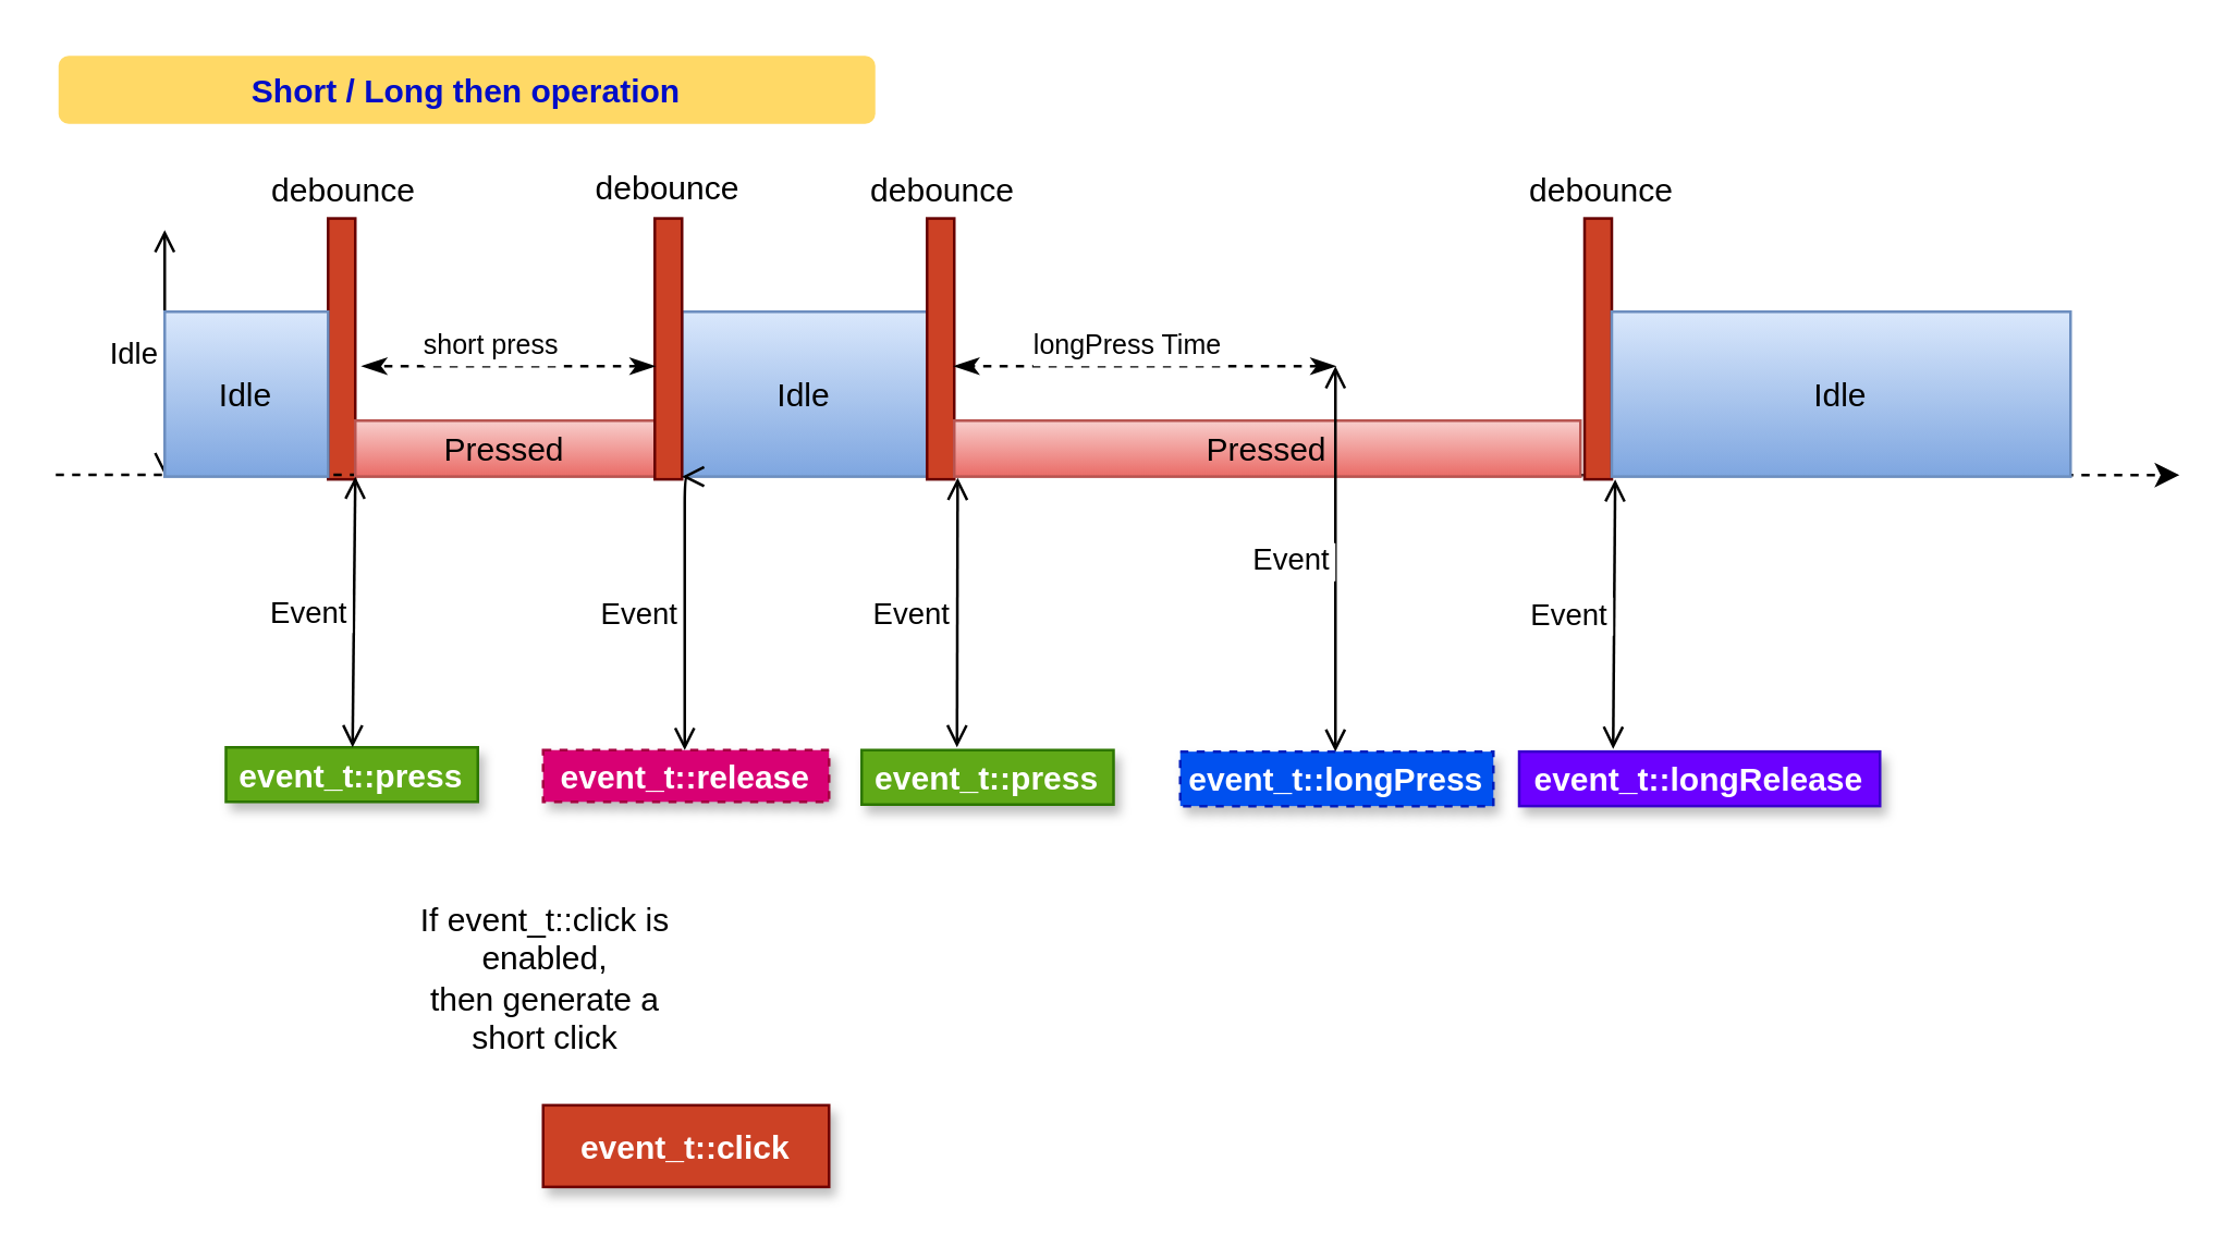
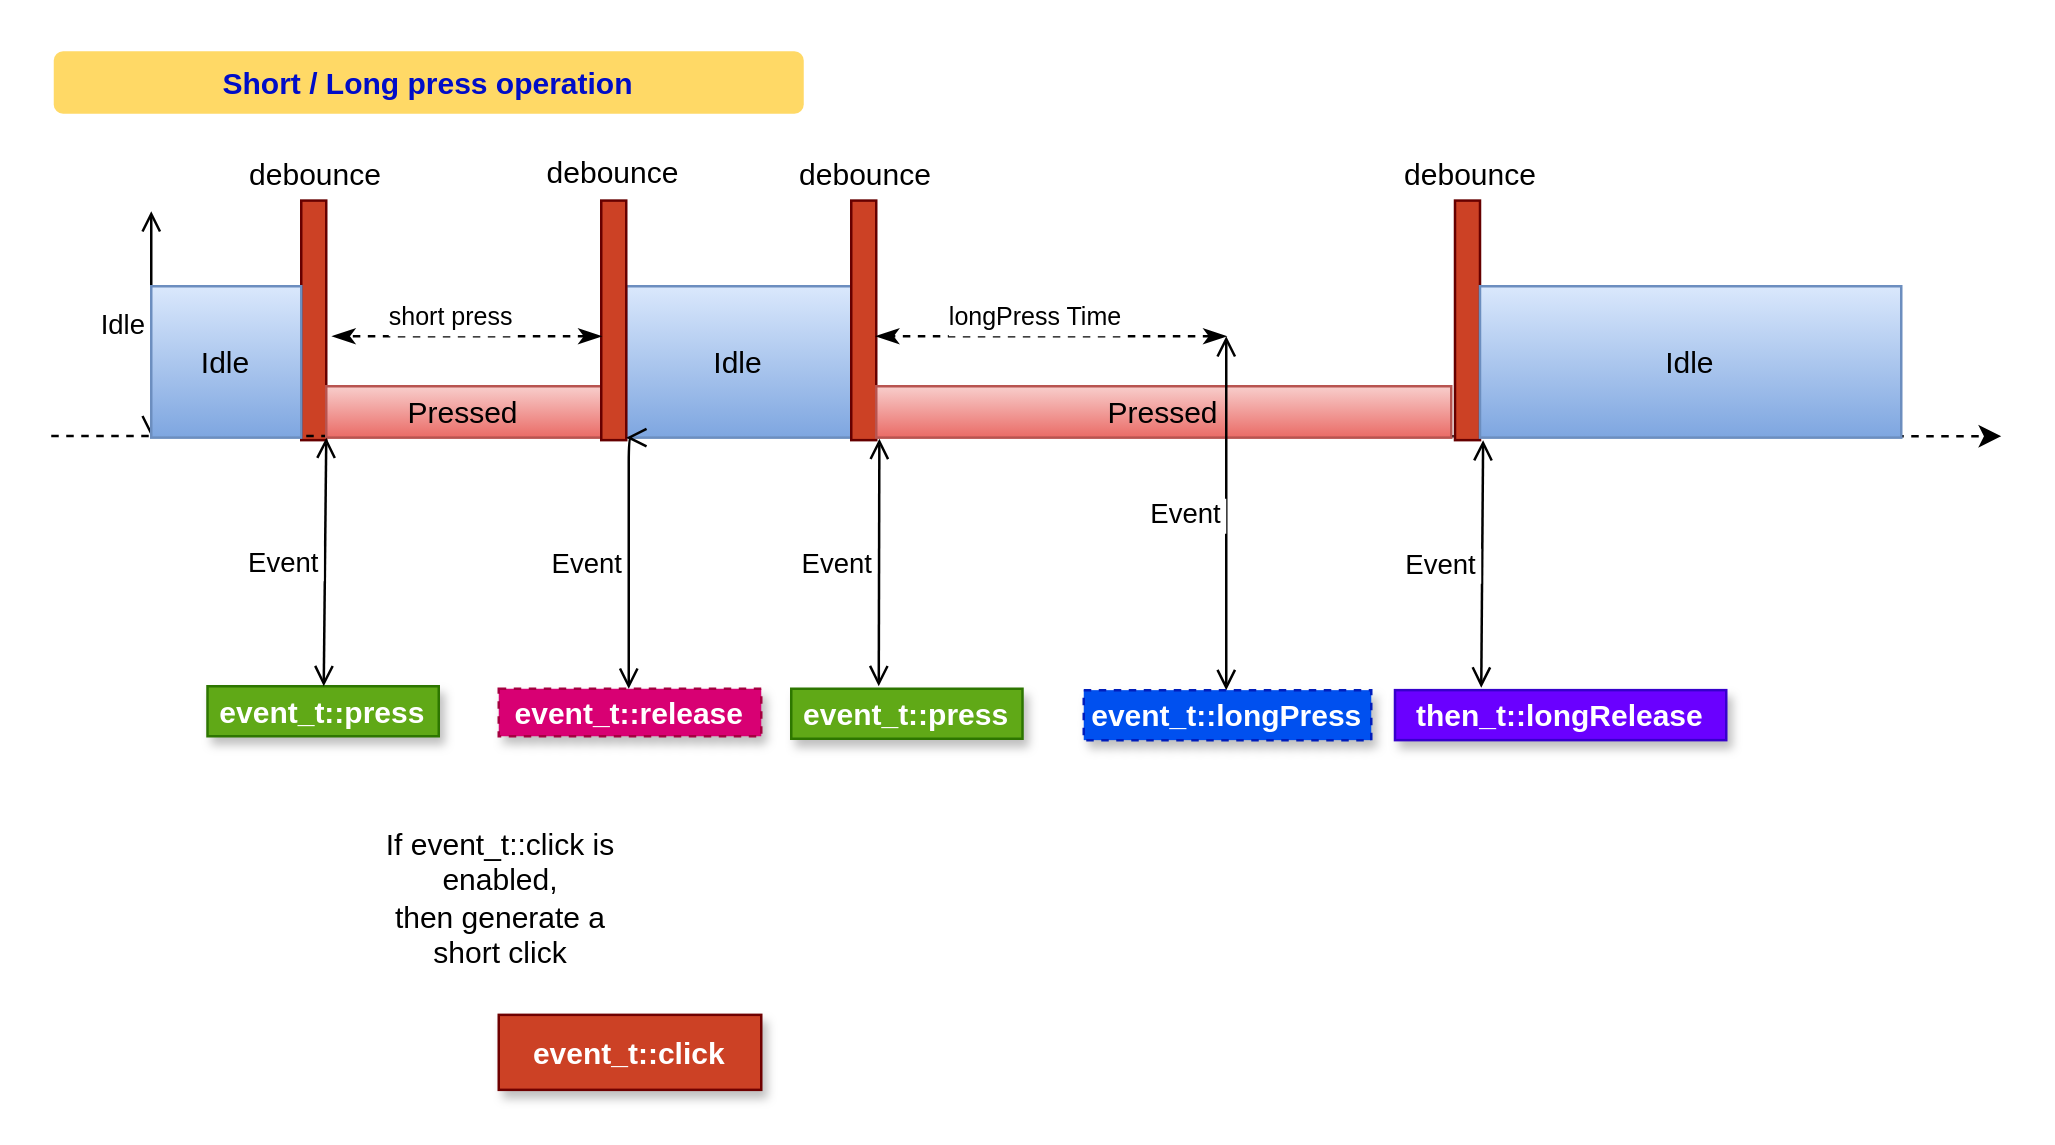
  <mxCell id="0" />
  <mxCell id="1" parent="0" />
  <mxCell id="2" value="event_t::press" style="shadow=1;fillColor=#60a917;strokeColor=#2D7600;fontColor=#ffffff;fontStyle=1" vertex="1" parent="1"><mxGeometry x="82.5" y="274" width="92.5" height="20" as="geometry" /></mxCell>
  <mxCell id="3" value="" style="fillColor=#CC4125;strokeColor=#660000" vertex="1" parent="1"><mxGeometry x="120" y="79.727" width="10" height="95.833" as="geometry" /></mxCell>
- <mxCell id="4" value="Short / Long then operation" style="rounded=1;fontStyle=1;fillColor=#FFD966;strokeColor=none;fontColor=#000DC7;" vertex="1" parent="1"><mxGeometry x="21" y="20" width="300" height="25" as="geometry" /></mxCell>
+ <mxCell id="4" value="Short / Long press operation" style="rounded=1;fontStyle=1;fillColor=#FFD966;strokeColor=none;fontColor=#000DC7;" vertex="1" parent="1"><mxGeometry x="21" y="20" width="300" height="25" as="geometry" /></mxCell>
  <mxCell id="5" value="Idle" style="edgeStyle=elbowEdgeStyle;elbow=horizontal;startArrow=open;endArrow=open;labelPosition=left;align=right" edge="1" parent="1"><mxGeometry width="100" height="100" as="geometry"><mxPoint x="60" y="84" as="sourcePoint" /><mxPoint x="60" y="174" as="targetPoint" /><mxPoint as="offset" /></mxGeometry></mxCell>
  <mxCell id="6" value="" style="edgeStyle=elbowEdgeStyle;elbow=vertical;dashed=1;verticalLabelPosition=bottom;verticalAlign=bottom" edge="1" parent="1"><mxGeometry x="540" y="559.078" width="100" height="100" as="geometry"><mxPoint x="20" y="173.86" as="sourcePoint" /><mxPoint x="800" y="174" as="targetPoint" /><Array as="points" /></mxGeometry></mxCell>
  <mxCell id="7" value="Idle" style="fillColor=#dae8fc;gradientColor=#7ea6e0;strokeColor=#6c8ebf;" vertex="1" parent="1"><mxGeometry x="60" y="114" width="60" height="60.56" as="geometry" /></mxCell>
  <mxCell id="8" value="Pressed" style="fillColor=#f8cecc;gradientColor=#ea6b66;strokeColor=#b85450;" vertex="1" parent="1"><mxGeometry x="130" y="154" width="110" height="20.56" as="geometry" /></mxCell>
  <mxCell id="9" value="debounce" style="text;html=1;strokeColor=none;fillColor=none;align=center;verticalAlign=middle;whiteSpace=wrap;rounded=0;" vertex="1" parent="1"><mxGeometry x="96" y="54.73" width="60" height="30" as="geometry" /></mxCell>
  <mxCell id="10" value="Event" style="edgeStyle=elbowEdgeStyle;elbow=horizontal;startArrow=open;endArrow=open;labelPosition=left;align=right;entryX=0.5;entryY=0;entryDx=0;entryDy=0;exitX=0;exitY=1;exitDx=0;exitDy=0;" edge="1" parent="1" source="8" target="2"><mxGeometry width="100" height="100" as="geometry"><mxPoint x="129" y="174.56" as="sourcePoint" /><mxPoint x="129.004" y="273" as="targetPoint" /><mxPoint as="offset" /></mxGeometry></mxCell>
  <mxCell id="11" value="Idle" style="fillColor=#dae8fc;gradientColor=#7ea6e0;strokeColor=#6c8ebf;" vertex="1" parent="1"><mxGeometry x="250" y="114" width="90" height="60.56" as="geometry" /></mxCell>
  <mxCell id="12" value="" style="fillColor=#CC4125;strokeColor=#660000" vertex="1" parent="1"><mxGeometry x="240" y="79.727" width="10" height="95.833" as="geometry" /></mxCell>
  <mxCell id="13" value="debounce" style="text;html=1;strokeColor=none;fillColor=none;align=center;verticalAlign=middle;whiteSpace=wrap;rounded=0;" vertex="1" parent="1"><mxGeometry x="215" y="53.73" width="60" height="30" as="geometry" /></mxCell>
  <mxCell id="14" value="event_t::release" style="shadow=1;fillColor=#d80073;strokeColor=#A50040;fontColor=#ffffff;fontStyle=1;dashed=1;" vertex="1" parent="1"><mxGeometry x="199" y="275" width="105" height="19" as="geometry" /></mxCell>
  <mxCell id="15" value="Event" style="edgeStyle=elbowEdgeStyle;elbow=horizontal;startArrow=open;endArrow=open;labelPosition=left;align=right;entryX=0.5;entryY=0;entryDx=0;entryDy=0;exitX=0;exitY=1;exitDx=0;exitDy=0;" edge="1" parent="1" source="11" target="14"><mxGeometry width="100" height="100" as="geometry"><mxPoint x="257.5" y="176" as="sourcePoint" /><mxPoint x="256.504" y="274" as="targetPoint" /><mxPoint as="offset" /></mxGeometry></mxCell>
  <mxCell id="16" value="short press" style="edgeStyle=elbowEdgeStyle;elbow=vertical;dashed=1;verticalLabelPosition=bottom;verticalAlign=top;startArrow=classicThin;startFill=1;endArrow=classicThin;endFill=1;fontSize=10;" edge="1" parent="1"><mxGeometry width="100" height="100" as="geometry"><mxPoint x="240" y="134" as="sourcePoint" /><mxPoint x="132.5" y="133.997" as="targetPoint" /><Array as="points" /><mxPoint x="-6" y="-20" as="offset" /></mxGeometry></mxCell>
  <mxCell id="17" value="event_t::click" style="shadow=1;fillColor=#cc4125;strokeColor=#6F0000;fontColor=#ffffff;fontStyle=1;" vertex="1" parent="1"><mxGeometry x="199" y="405.44" width="105" height="30" as="geometry" /></mxCell>
  <mxCell id="18" value="If&amp;nbsp;event_t::click is enabled,&lt;br&gt;then generate a short click" style="text;html=1;strokeColor=none;fillColor=none;align=center;verticalAlign=middle;whiteSpace=wrap;rounded=0;" vertex="1" parent="1"><mxGeometry x="150" y="324" width="100" height="70" as="geometry" /></mxCell>
  <mxCell id="19" value="" style="fillColor=#CC4125;strokeColor=#660000" vertex="1" parent="1"><mxGeometry x="340" y="79.727" width="10" height="95.833" as="geometry" /></mxCell>
  <mxCell id="20" value="debounce" style="text;html=1;strokeColor=none;fillColor=none;align=center;verticalAlign=middle;whiteSpace=wrap;rounded=0;" vertex="1" parent="1"><mxGeometry x="316" y="54.73" width="60" height="30" as="geometry" /></mxCell>
  <mxCell id="21" value="Pressed" style="fillColor=#f8cecc;gradientColor=#ea6b66;strokeColor=#b85450;" vertex="1" parent="1"><mxGeometry x="350" y="154" width="230" height="20.56" as="geometry" /></mxCell>
  <mxCell id="22" value="" style="fillColor=#CC4125;strokeColor=#660000" vertex="1" parent="1"><mxGeometry x="581.5" y="79.727" width="10" height="95.833" as="geometry" /></mxCell>
  <mxCell id="23" value="debounce" style="text;html=1;strokeColor=none;fillColor=none;align=center;verticalAlign=middle;whiteSpace=wrap;rounded=0;" vertex="1" parent="1"><mxGeometry x="557.5" y="54.73" width="60" height="30" as="geometry" /></mxCell>
  <mxCell id="24" value="Event" style="edgeStyle=elbowEdgeStyle;elbow=horizontal;startArrow=open;endArrow=open;labelPosition=left;align=right;entryX=0.5;entryY=0;entryDx=0;entryDy=0;exitX=0;exitY=1;exitDx=0;exitDy=0;" edge="1" parent="1"><mxGeometry width="100" height="100" as="geometry"><mxPoint x="351.25" y="175" as="sourcePoint" /><mxPoint x="350.25" y="274" as="targetPoint" /><mxPoint as="offset" /></mxGeometry></mxCell>
  <mxCell id="25" value="event_t::press" style="shadow=1;fillColor=#60a917;strokeColor=#2D7600;fontColor=#ffffff;fontStyle=1" vertex="1" parent="1"><mxGeometry x="316" y="275" width="92.5" height="20" as="geometry" /></mxCell>
  <mxCell id="26" value="Event" style="edgeStyle=elbowEdgeStyle;elbow=horizontal;startArrow=open;endArrow=open;labelPosition=left;align=right;entryX=0.5;entryY=0;entryDx=0;entryDy=0;" edge="1" parent="1" target="27"><mxGeometry width="100" height="100" as="geometry"><mxPoint x="490" y="134" as="sourcePoint" /><mxPoint x="515.5" y="265.56" as="targetPoint" /><mxPoint as="offset" /></mxGeometry></mxCell>
  <mxCell id="27" value="event_t::longPress" style="shadow=1;fillColor=#0050ef;strokeColor=#001DBC;fontColor=#ffffff;fontStyle=1;dashed=1;" vertex="1" parent="1"><mxGeometry x="433" y="275.56" width="115" height="20" as="geometry" /></mxCell>
  <mxCell id="28" value="longPress Time" style="edgeStyle=elbowEdgeStyle;elbow=vertical;dashed=1;verticalLabelPosition=bottom;verticalAlign=top;startArrow=classicThin;startFill=1;endArrow=classicThin;endFill=1;fontSize=10;" edge="1" parent="1"><mxGeometry width="100" height="100" as="geometry"><mxPoint x="490" y="134" as="sourcePoint" /><mxPoint x="350" y="133.997" as="targetPoint" /><Array as="points" /><mxPoint x="-6" y="-20" as="offset" /></mxGeometry></mxCell>
  <mxCell id="29" value="Event" style="edgeStyle=elbowEdgeStyle;elbow=horizontal;startArrow=open;endArrow=open;labelPosition=left;align=right;entryX=0.5;entryY=0;entryDx=0;entryDy=0;exitX=0;exitY=1;exitDx=0;exitDy=0;" edge="1" parent="1"><mxGeometry width="100" height="100" as="geometry"><mxPoint x="592.75" y="175.56" as="sourcePoint" /><mxPoint x="591.75" y="274.56" as="targetPoint" /><mxPoint as="offset" /></mxGeometry></mxCell>
- <mxCell id="30" value="event_t::longRelease" style="shadow=1;fillColor=#6a00ff;strokeColor=#3700CC;fontColor=#ffffff;fontStyle=1" vertex="1" parent="1"><mxGeometry x="557.5" y="275.56" width="132.5" height="20" as="geometry" /></mxCell>
+ <mxCell id="30" value="then_t::longRelease" style="shadow=1;fillColor=#6a00ff;strokeColor=#3700CC;fontColor=#ffffff;fontStyle=1" vertex="1" parent="1"><mxGeometry x="557.5" y="275.56" width="132.5" height="20" as="geometry" /></mxCell>
  <mxCell id="31" value="Idle" style="fillColor=#dae8fc;gradientColor=#7ea6e0;strokeColor=#6c8ebf;" vertex="1" parent="1"><mxGeometry x="591.5" y="114" width="168.5" height="60.56" as="geometry" /></mxCell>
